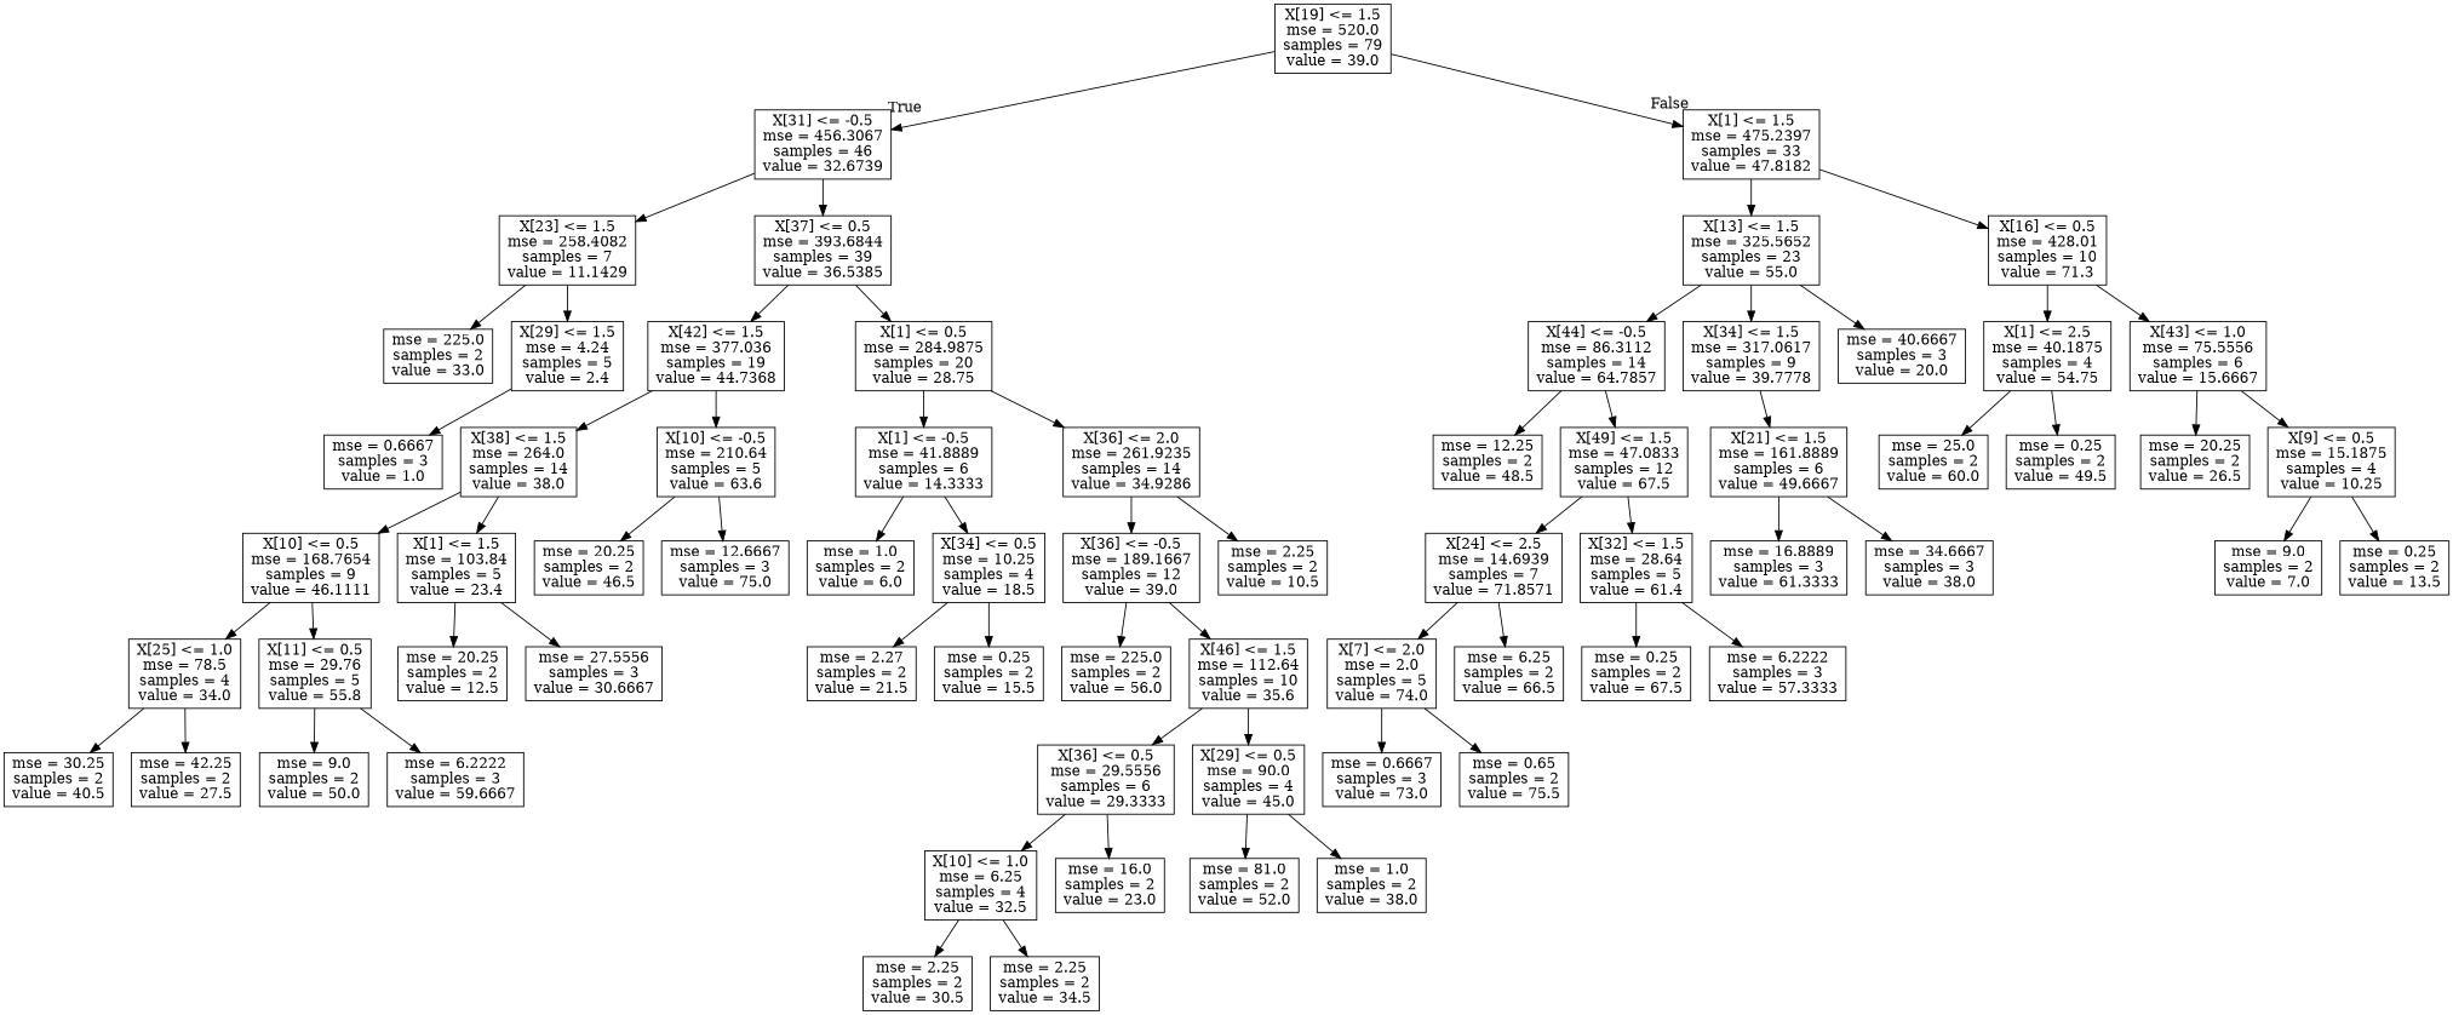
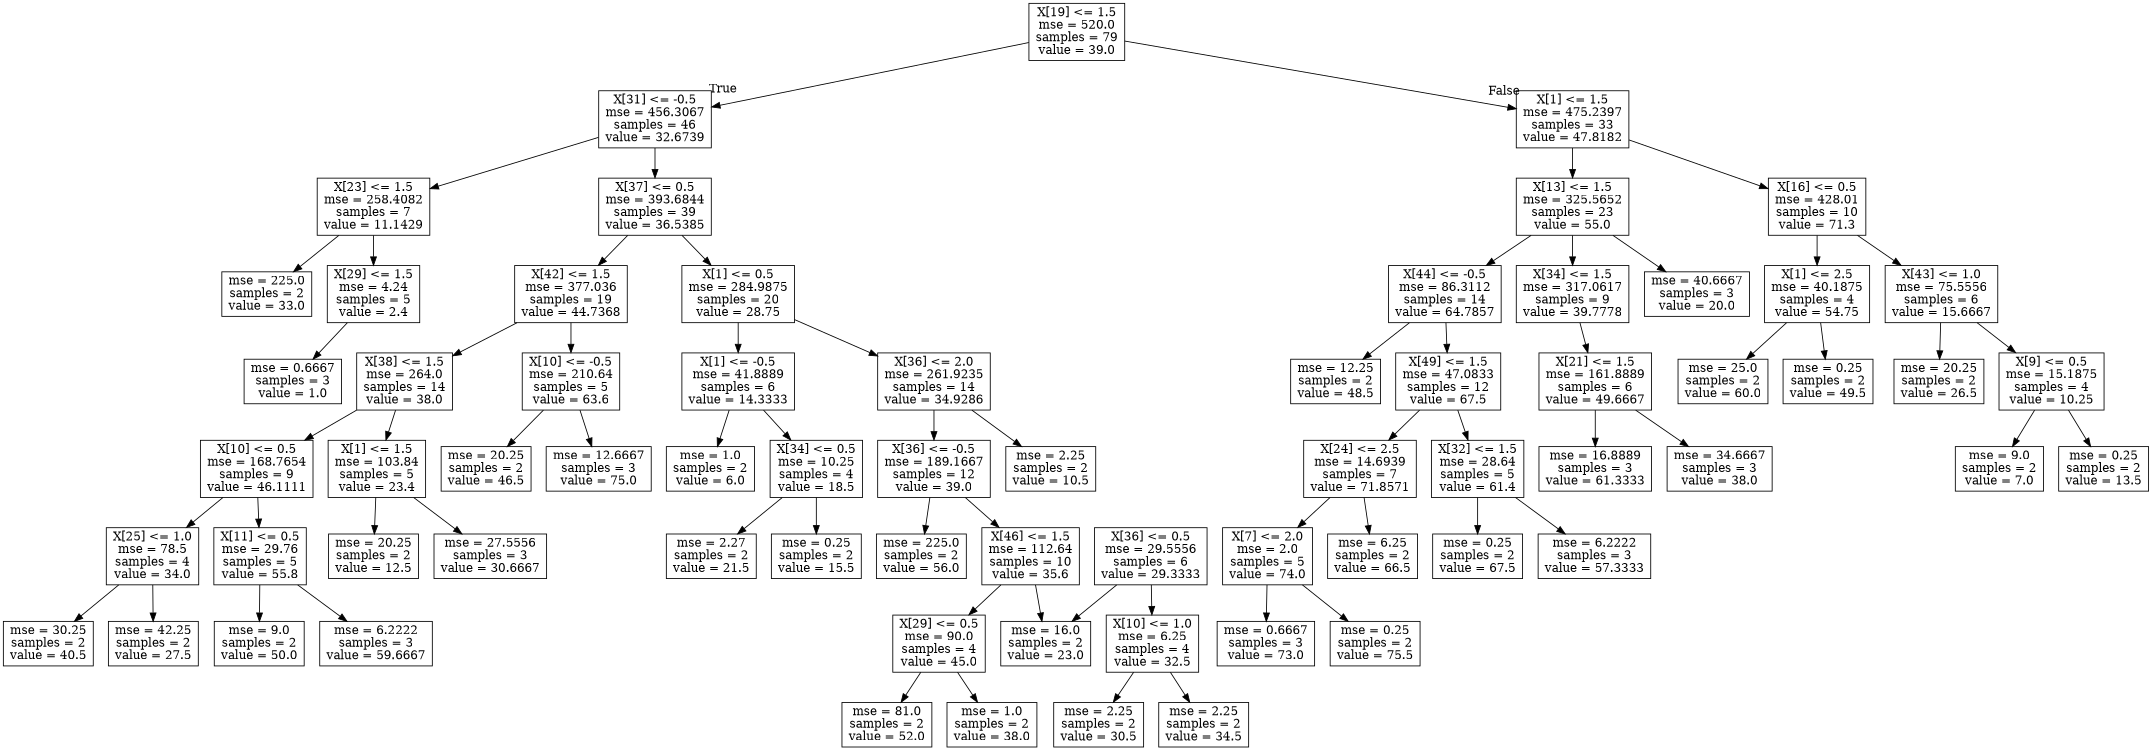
  digraph {
    node [shape=box]
    n1 [label="X[19] <= 1.5\nmse = 520.0\nsamples = 79\nvalue = 39.0"]
    n2 [label="X[31] <= -0.5\nmse = 456.3067\nsamples = 46\nvalue = 32.6739"]
    n3 [label="X[1] <= 1.5\nmse = 475.2397\nsamples = 33\nvalue = 47.8182"]
    n4 [label="X[23] <= 1.5\nmse = 258.4082\nsamples = 7\nvalue = 11.1429"]
    n5 [label="X[37] <= 0.5\nmse = 393.6844\nsamples = 39\nvalue = 36.5385"]
    n6 [label="X[13] <= 1.5\nmse = 325.5652\nsamples = 23\nvalue = 55.0"]
    n7 [label="X[16] <= 0.5\nmse = 428.01\nsamples = 10\nvalue = 71.3"]
    n8 [label="mse = 225.0\nsamples = 2\nvalue = 33.0"]
    n9 [label="X[29] <= 1.5\nmse = 4.24\nsamples = 5\nvalue = 2.4"]
    n10 [label="X[42] <= 1.5\nmse = 377.036\nsamples = 19\nvalue = 44.7368"]
    n11 [label="X[1] <= 0.5\nmse = 284.9875\nsamples = 20\nvalue = 28.75"]
    n12 [label="mse = 0.6667\nsamples = 3\nvalue = 1.0"]
    n13 [label="X[38] <= 1.5\nmse = 264.0\nsamples = 14\nvalue = 38.0"]
    n14 [label="X[10] <= -0.5\nmse = 210.64\nsamples = 5\nvalue = 63.6"]
    n15 [label="X[1] <= -0.5\nmse = 41.8889\nsamples = 6\nvalue = 14.3333"]
    n16 [label="X[36] <= 2.0\nmse = 261.9235\nsamples = 14\nvalue = 34.9286"]
    n17 [label="X[10] <= 0.5\nmse = 168.7654\nsamples = 9\nvalue = 46.1111"]
    n18 [label="X[1] <= 1.5\nmse = 103.84\nsamples = 5\nvalue = 23.4"]
    n19 [label="mse = 20.25\nsamples = 2\nvalue = 46.5"]
    n20 [label="mse = 12.6667\nsamples = 3\nvalue = 75.0"]
    n21 [label="X[25] <= 1.0\nmse = 78.5\nsamples = 4\nvalue = 34.0"]
    n22 [label="X[11] <= 0.5\nmse = 29.76\nsamples = 5\nvalue = 55.8"]
    n23 [label="mse = 20.25\nsamples = 2\nvalue = 12.5"]
    n24 [label="mse = 27.5556\nsamples = 3\nvalue = 30.6667"]
    n25 [label="mse = 30.25\nsamples = 2\nvalue = 40.5"]
    n26 [label="mse = 42.25\nsamples = 2\nvalue = 27.5"]
    n27 [label="mse = 9.0\nsamples = 2\nvalue = 50.0"]
    n28 [label="mse = 6.2222\nsamples = 3\nvalue = 59.6667"]
    n29 [label="mse = 1.0\nsamples = 2\nvalue = 6.0"]
    n30 [label="X[34] <= 0.5\nmse = 10.25\nsamples = 4\nvalue = 18.5"]
    n31 [label="X[36] <= -0.5\nmse = 189.1667\nsamples = 12\nvalue = 39.0"]
    n32 [label="mse = 2.25\nsamples = 2\nvalue = 10.5"]
    n33 [label="mse = 2.27\nsamples = 2\nvalue = 21.5"]
    n34 [label="mse = 0.25\nsamples = 2\nvalue = 15.5"]
    n35 [label="mse = 225.0\nsamples = 2\nvalue = 56.0"]
    n36 [label="X[46] <= 1.5\nmse = 112.64\nsamples = 10\nvalue = 35.6"]
    n37 [label="X[36] <= 0.5\nmse = 29.5556\nsamples = 6\nvalue = 29.3333"]
    n38 [label="X[29] <= 0.5\nmse = 90.0\nsamples = 4\nvalue = 45.0"]
    n39 [label="X[10] <= 1.0\nmse = 6.25\nsamples = 4\nvalue = 32.5"]
    n40 [label="mse = 16.0\nsamples = 2\nvalue = 23.0"]
    n41 [label="mse = 81.0\nsamples = 2\nvalue = 52.0"]
    n42 [label="mse = 1.0\nsamples = 2\nvalue = 38.0"]
    n43 [label="mse = 2.25\nsamples = 2\nvalue = 30.5"]
    n44 [label="mse = 2.25\nsamples = 2\nvalue = 34.5"]
    n45 [label="X[44] <= -0.5\nmse = 86.3112\nsamples = 14\nvalue = 64.7857"]
    n46 [label="X[34] <= 1.5\nmse = 317.0617\nsamples = 9\nvalue = 39.7778"]
    n47 [label="mse = 40.6667\nsamples = 3\nvalue = 20.0"]
    n48 [label="X[1] <= 2.5\nmse = 40.1875\nsamples = 4\nvalue = 54.75"]
    n49 [label="X[43] <= 1.0\nmse = 75.5556\nsamples = 6\nvalue = 15.6667"]
    n50 [label="mse = 12.25\nsamples = 2\nvalue = 48.5"]
    n51 [label="X[49] <= 1.5\nmse = 47.0833\nsamples = 12\nvalue = 67.5"]
    n52 [label="X[21] <= 1.5\nmse = 161.8889\nsamples = 6\nvalue = 49.6667"]
    n53 [label="X[24] <= 2.5\nmse = 14.6939\nsamples = 7\nvalue = 71.8571"]
    n54 [label="X[32] <= 1.5\nmse = 28.64\nsamples = 5\nvalue = 61.4"]
    n55 [label="X[7] <= 2.0\nmse = 2.0\nsamples = 5\nvalue = 74.0"]
    n56 [label="mse = 6.25\nsamples = 2\nvalue = 66.5"]
    n57 [label="mse = 0.25\nsamples = 2\nvalue = 67.5"]
    n58 [label="mse = 6.2222\nsamples = 3\nvalue = 57.3333"]
    n59 [label="mse = 0.6667\nsamples = 3\nvalue = 73.0"]
-   n60 [label="mse = 0.65\nsamples = 2\nvalue = 75.5"]
+   n60 [label="mse = 0.25\nsamples = 2\nvalue = 75.5"]
    n61 [label="mse = 16.8889\nsamples = 3\nvalue = 61.3333"]
    n62 [label="mse = 34.6667\nsamples = 3\nvalue = 38.0"]
    n63 [label="mse = 25.0\nsamples = 2\nvalue = 60.0"]
    n64 [label="mse = 0.25\nsamples = 2\nvalue = 49.5"]
    n65 [label="mse = 20.25\nsamples = 2\nvalue = 26.5"]
    n66 [label="X[9] <= 0.5\nmse = 15.1875\nsamples = 4\nvalue = 10.25"]
    n67 [label="mse = 9.0\nsamples = 2\nvalue = 7.0"]
    n68 [label="mse = 0.25\nsamples = 2\nvalue = 13.5"]
    n1 -> n2 [headlabel=True labelangle=45 labeldistance=2.5]
    n1 -> n3 [headlabel=False labelangle=-45 labeldistance=2.5]
    n2 -> n4
    n2 -> n5
    n3 -> n6
    n3 -> n7
    n4 -> n8
    n4 -> n9
    n5 -> n10
    n5 -> n11
    n6 -> n45
    n6 -> n46
    n6 -> n47
    n7 -> n48
    n7 -> n49
    n9 -> n12
    n10 -> n13
    n10 -> n14
    n11 -> n15
    n11 -> n16
    n13 -> n17
    n13 -> n18
    n14 -> n19
    n14 -> n20
    n15 -> n29
    n15 -> n30
    n16 -> n31
    n16 -> n32
    n17 -> n21
    n17 -> n22
    n18 -> n23
    n18 -> n24
    n21 -> n25
    n21 -> n26
    n22 -> n27
    n22 -> n28
    n30 -> n33
    n30 -> n34
    n31 -> n35
    n31 -> n36
-   n36 -> n37
+   n36 -> n40
    n36 -> n38
    n37 -> n39
    n37 -> n40
    n38 -> n41
    n38 -> n42
    n39 -> n43
    n39 -> n44
    n45 -> n50
    n45 -> n51
    n46 -> n52
    n48 -> n63
    n48 -> n64
    n49 -> n65
    n49 -> n66
    n51 -> n53
    n51 -> n54
    n52 -> n61
    n52 -> n62
    n53 -> n55
    n53 -> n56
    n54 -> n57
    n54 -> n58
    n55 -> n59
    n55 -> n60
    n66 -> n67
    n66 -> n68
  }
